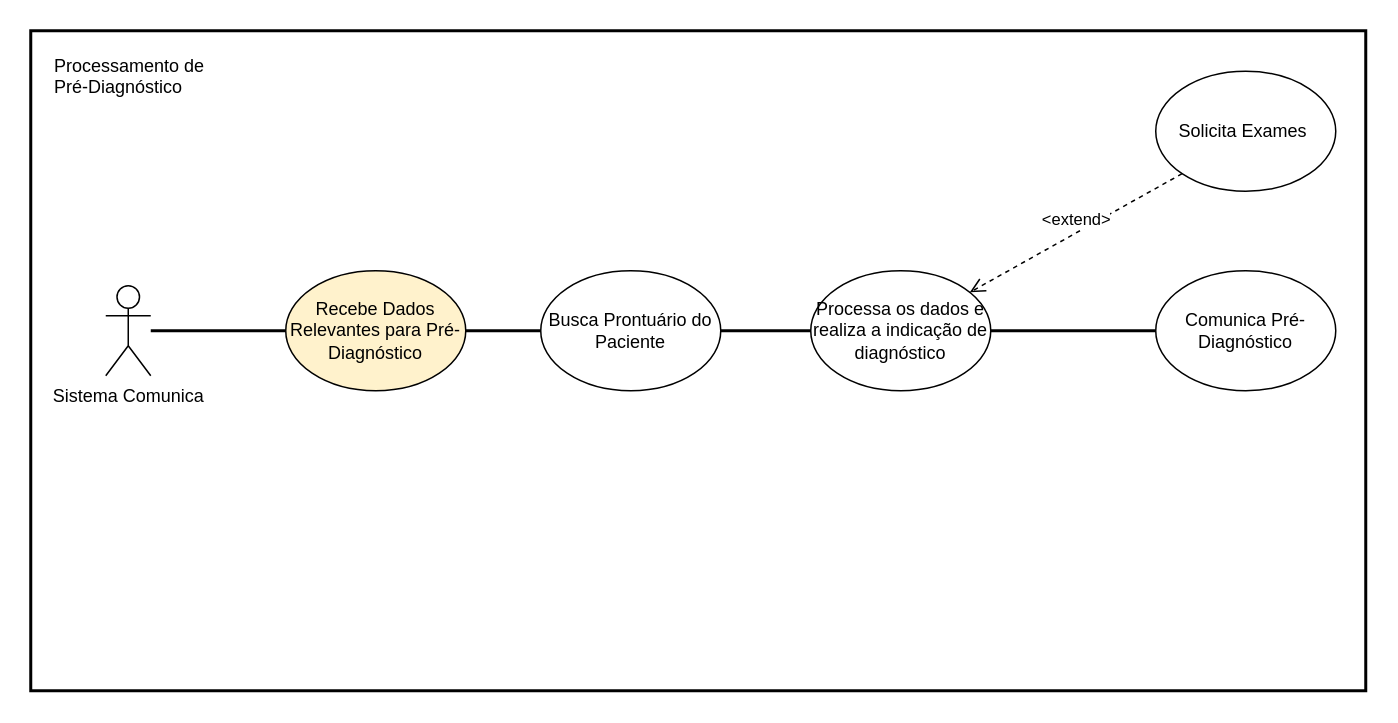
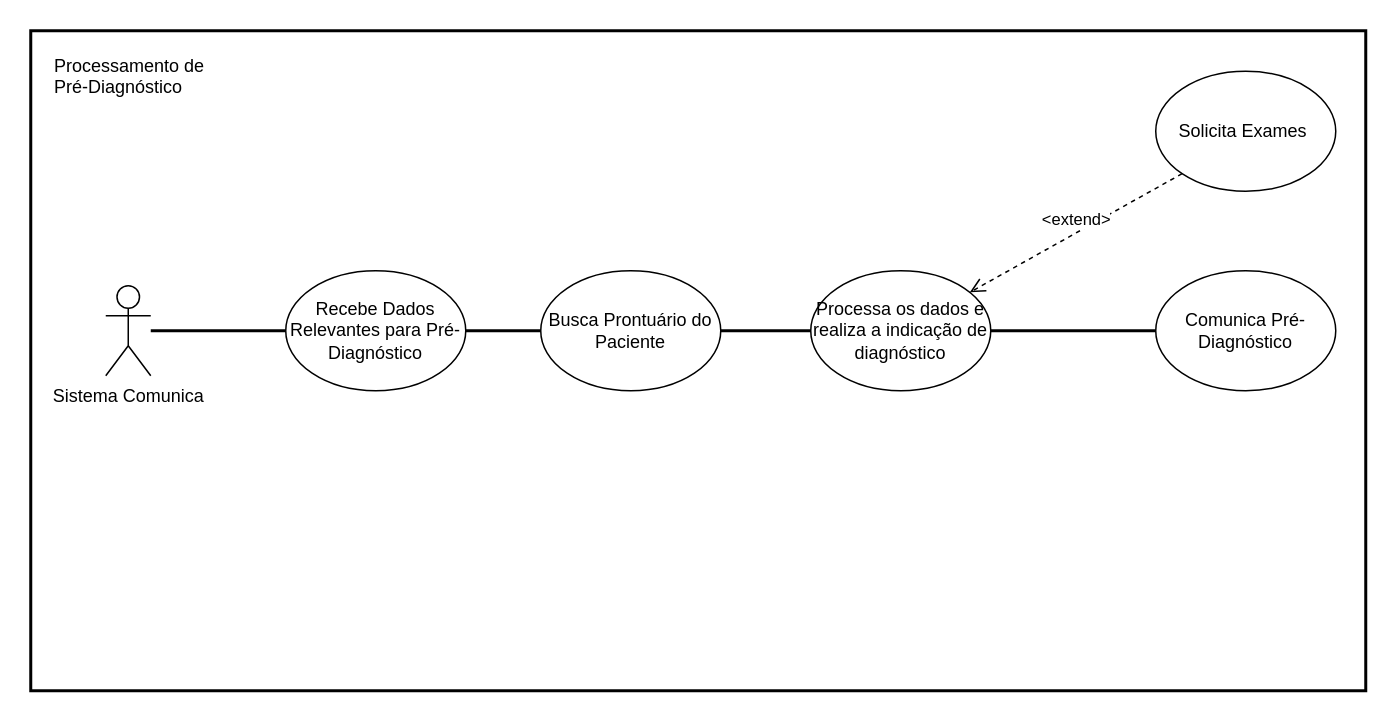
  <mxCell id="0" />
  <mxCell id="1" parent="0" />
  <mxCell id="2" value="" style="rounded=0;whiteSpace=wrap;html=1;strokeWidth=2;" vertex="1" parent="1"><mxGeometry x="20" y="20" width="890" height="440" as="geometry" /></mxCell>
  <mxCell id="3" value="Sistema Comunica" style="shape=umlActor;verticalLabelPosition=bottom;verticalAlign=top;html=1;outlineConnect=0;" vertex="1" parent="1"><mxGeometry x="70" y="190" width="30" height="60" as="geometry" /></mxCell>
- <mxCell id="4" value="Recebe Dados Relevantes para Pré-Diagnóstico" style="ellipse;whiteSpace=wrap;html=1;fillColor=#fff2cc;" vertex="1" parent="1"><mxGeometry x="190" y="180" width="120" height="80" as="geometry" /></mxCell>
+ <mxCell id="4" value="Recebe Dados Relevantes para Pré-Diagnóstico" style="ellipse;whiteSpace=wrap;html=1;" vertex="1" parent="1"><mxGeometry x="190" y="180" width="120" height="80" as="geometry" /></mxCell>
  <mxCell id="5" value="Busca Prontuário do Paciente" style="ellipse;whiteSpace=wrap;html=1;" vertex="1" parent="1"><mxGeometry x="360" y="180" width="120" height="80" as="geometry" /></mxCell>
  <mxCell id="6" value="" style="line;strokeWidth=2;html=1;" vertex="1" parent="1"><mxGeometry x="100" y="215" width="90" height="10" as="geometry" /></mxCell>
  <mxCell id="7" value="" style="line;strokeWidth=2;html=1;" vertex="1" parent="1"><mxGeometry x="310" y="215" width="50" height="10" as="geometry" /></mxCell>
  <mxCell id="8" value="Processamento de &#10;Pré-Diagnóstico" style="text;strokeColor=none;fillColor=none;spacingLeft=4;spacingRight=4;overflow=hidden;rotatable=0;points=[[0,0.5],[1,0.5]];portConstraint=eastwest;fontSize=12;" vertex="1" parent="1"><mxGeometry x="30" y="30" width="150" height="40" as="geometry" /></mxCell>
  <mxCell id="9" value="Processa os dados e realiza a indicação de diagnóstico" style="ellipse;whiteSpace=wrap;html=1;" vertex="1" parent="1"><mxGeometry x="540" y="180" width="120" height="80" as="geometry" /></mxCell>
  <mxCell id="10" value="" style="line;strokeWidth=2;html=1;" vertex="1" parent="1"><mxGeometry x="480" y="215" width="60" height="10" as="geometry" /></mxCell>
  <mxCell id="11" value="Solicita Exames&amp;nbsp;" style="ellipse;whiteSpace=wrap;html=1;" vertex="1" parent="1"><mxGeometry x="770" y="47" width="120" height="80" as="geometry" /></mxCell>
  <mxCell id="12" value="&amp;lt;extend&amp;gt;" style="html=1;verticalAlign=bottom;endArrow=open;dashed=1;endSize=8;exitX=0;exitY=1;exitDx=0;exitDy=0;" edge="1" parent="1" source="11" target="9"><mxGeometry relative="1" as="geometry"><mxPoint x="590" y="108" as="sourcePoint" /><mxPoint x="608.614" y="174.716" as="targetPoint" /></mxGeometry></mxCell>
  <mxCell id="13" value="Comunica Pré-Diagnóstico" style="ellipse;whiteSpace=wrap;html=1;" vertex="1" parent="1"><mxGeometry x="770" y="180" width="120" height="80" as="geometry" /></mxCell>
  <mxCell id="14" value="" style="line;strokeWidth=2;html=1;" vertex="1" parent="1"><mxGeometry x="660" y="215" width="110" height="10" as="geometry" /></mxCell>
